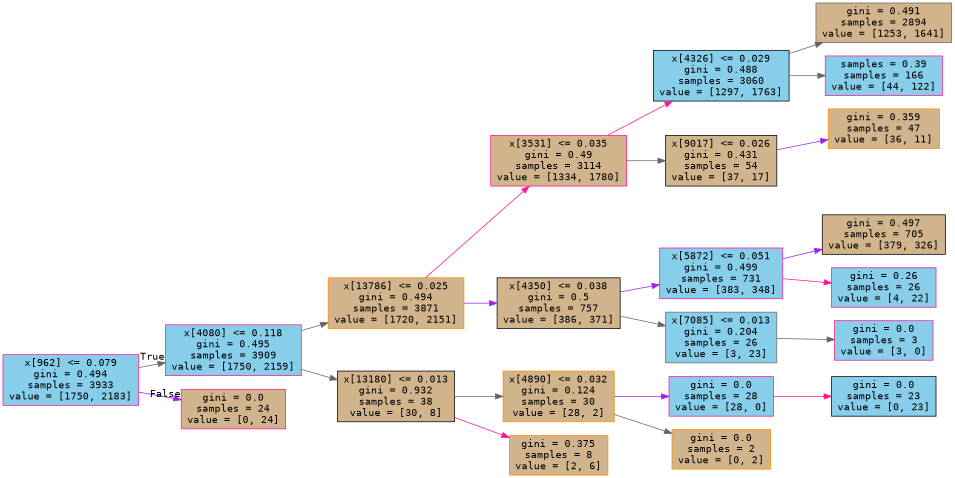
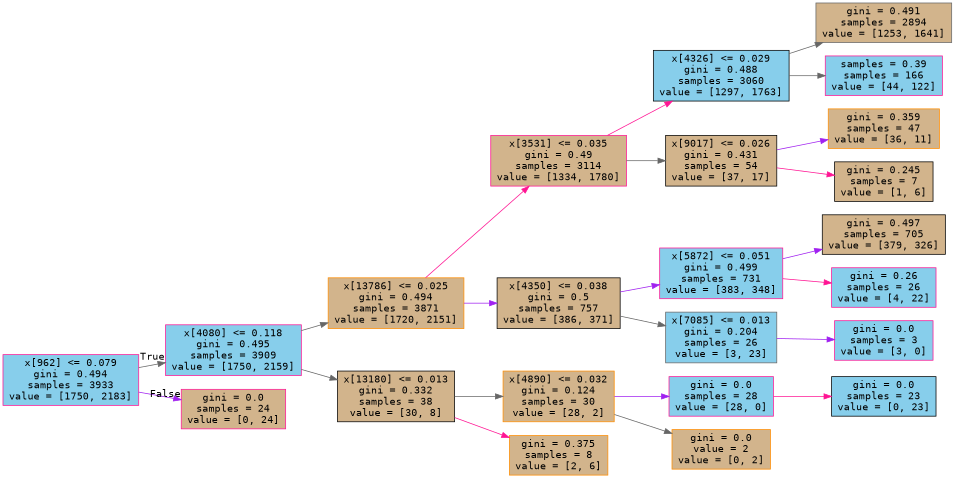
  digraph {
    fontname="DejaVu Sans Mono"
    rankdir=LR
    node [color=deeppink fillcolor=tan fontname="DejaVu Sans Mono" shape=box style=filled]
    edge [color=gray40 fontname="DejaVu Sans Mono"]
    n1 [fillcolor=skyblue label="x[962] <= 0.079\ngini = 0.494\nsamples = 3933\nvalue = [1750, 2183]"]
    n2 [fillcolor=skyblue label="x[4080] <= 0.118\ngini = 0.495\nsamples = 3909\nvalue = [1750, 2159]"]
    n3 [label="gini = 0.0\nsamples = 24\nvalue = [0, 24]"]
    n4 [color=darkorange label="x[13786] <= 0.025\ngini = 0.494\nsamples = 3871\nvalue = [1720, 2151]"]
-   n5 [color=black label="x[13180] <= 0.013\ngini = 0.932\nsamples = 38\nvalue = [30, 8]"]
+   n5 [color=black label="x[13180] <= 0.013\ngini = 0.332\nsamples = 38\nvalue = [30, 8]"]
    n6 [label="x[3531] <= 0.035\ngini = 0.49\nsamples = 3114\nvalue = [1334, 1780]"]
    n7 [color=black label="x[4350] <= 0.038\ngini = 0.5\nsamples = 757\nvalue = [386, 371]"]
    n8 [color=darkorange label="x[4890] <= 0.032\ngini = 0.124\nsamples = 30\nvalue = [28, 2]"]
    n9 [color=darkorange label="gini = 0.375\nsamples = 8\nvalue = [2, 6]"]
    n10 [color=black fillcolor=skyblue label="x[4326] <= 0.029\ngini = 0.488\nsamples = 3060\nvalue = [1297, 1763]"]
    n11 [color=black label="x[9017] <= 0.026\ngini = 0.431\nsamples = 54\nvalue = [37, 17]"]
    n12 [fillcolor=skyblue label="x[5872] <= 0.051\ngini = 0.499\nsamples = 731\nvalue = [383, 348]"]
    n13 [color=gray40 fillcolor=skyblue label="x[7085] <= 0.013\ngini = 0.204\nsamples = 26\nvalue = [3, 23]"]
    n14 [color=gray40 label="gini = 0.491\nsamples = 2894\nvalue = [1253, 1641]"]
    n15 [fillcolor=skyblue label="samples = 0.39\nsamples = 166\nvalue = [44, 122]"]
    n16 [color=darkorange label="gini = 0.359\nsamples = 47\nvalue = [36, 11]"]
+   n17 [color=black label="gini = 0.245\nsamples = 7\nvalue = [1, 6]"]
    n18 [color=black label="gini = 0.497\nsamples = 705\nvalue = [379, 326]"]
    n19 [fillcolor=skyblue label="gini = 0.26\nsamples = 26\nvalue = [4, 22]"]
    n20 [fillcolor=skyblue label="gini = 0.0\nsamples = 3\nvalue = [3, 0]"]
    n21 [color=black fillcolor=skyblue label="gini = 0.0\nsamples = 23\nvalue = [0, 23]"]
    n22 [fillcolor=skyblue label="gini = 0.0\nsamples = 28\nvalue = [28, 0]"]
-   n23 [color=darkorange label="gini = 0.0\nsamples = 2\nvalue = [0, 2]"]
+   n23 [color=darkorange label="gini = 0.0\nvalue = 2\nvalue = [0, 2]"]
    n1 -> n2 [headlabel=True labelangle=45 labeldistance=2.5]
    n1 -> n3 [color=purple headlabel=False labelangle=-45 labeldistance=2.5]
    n2 -> n4
    n2 -> n5
    n4 -> n6 [color=deeppink]
    n4 -> n7 [color=purple]
    n5 -> n8
    n5 -> n9 [color=deeppink]
    n6 -> n10 [color=deeppink]
    n6 -> n11
    n7 -> n12 [color=purple]
    n7 -> n13
    n8 -> n22 [color=purple]
    n8 -> n23
    n10 -> n14
    n10 -> n15
    n11 -> n16 [color=purple]
+   n11 -> n17 [color=deeppink]
    n12 -> n18 [color=purple]
    n12 -> n19 [color=deeppink]
-   n13 -> n20
+   n13 -> n20 [color=purple]
    n22 -> n21 [color=deeppink]
  }
